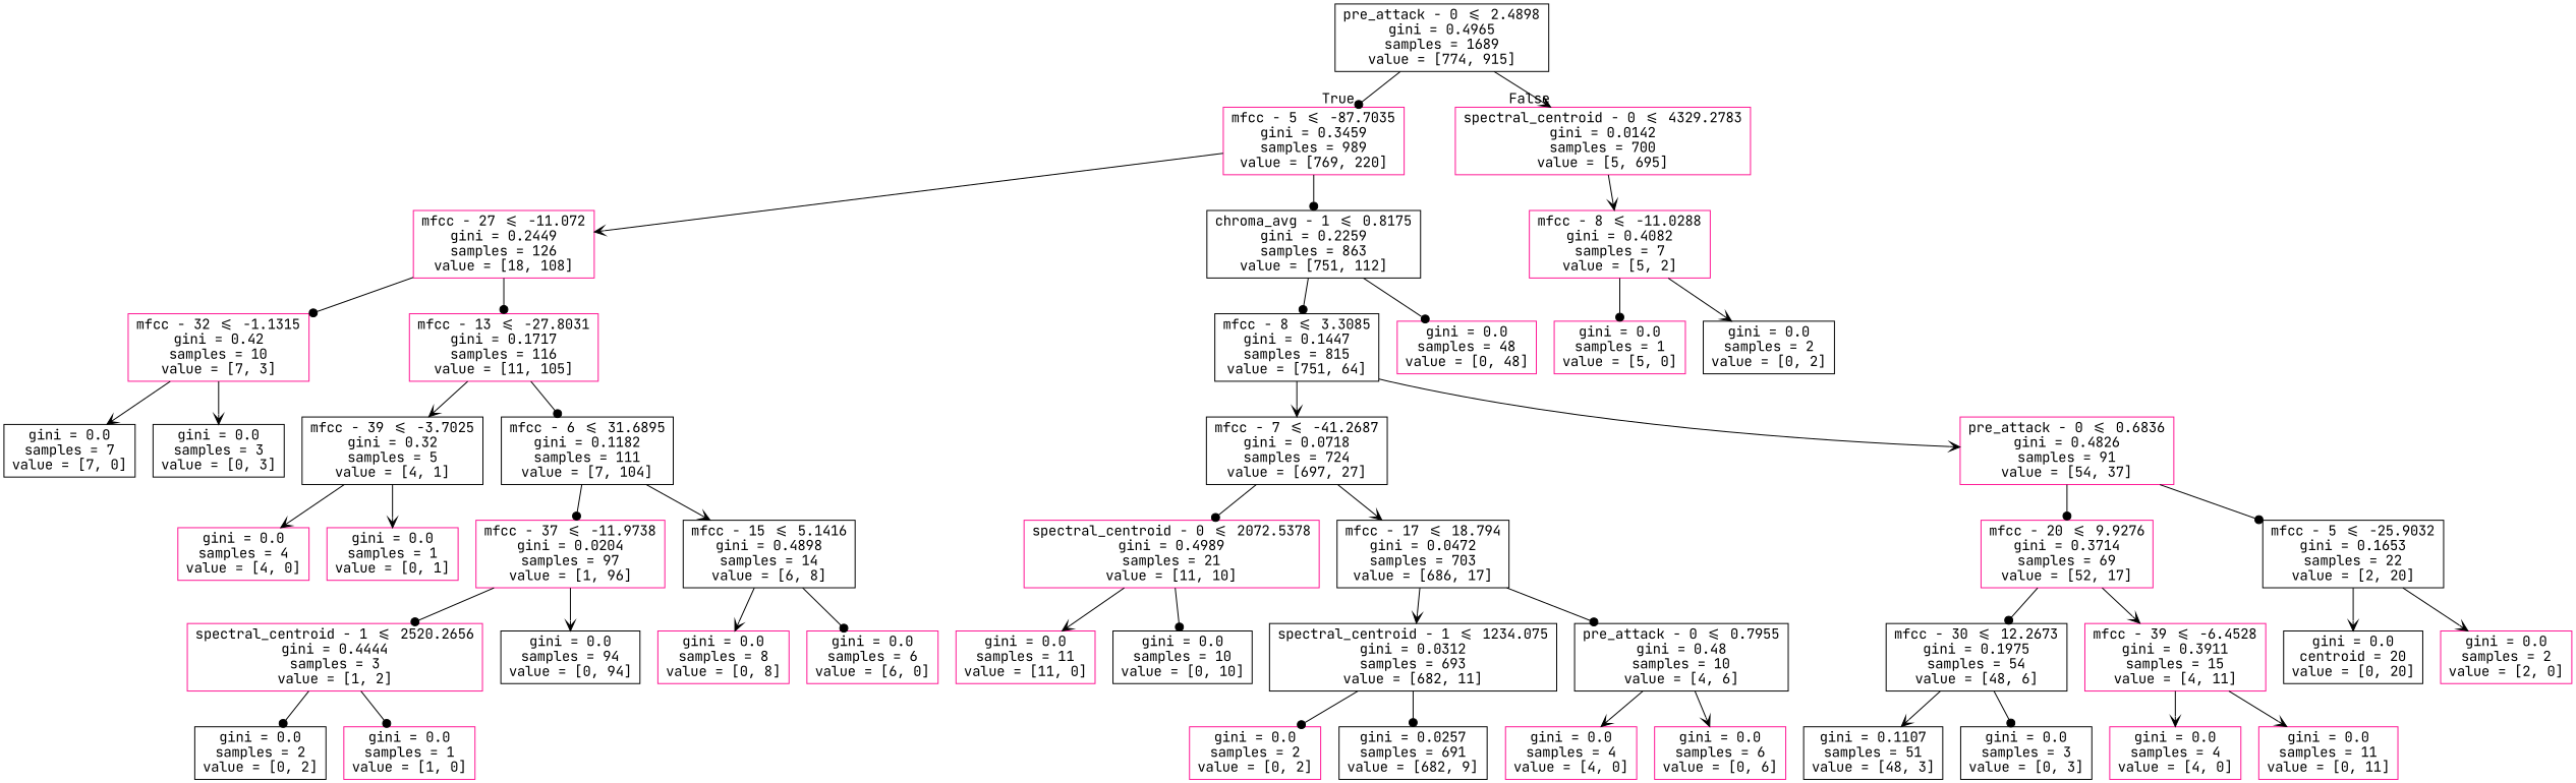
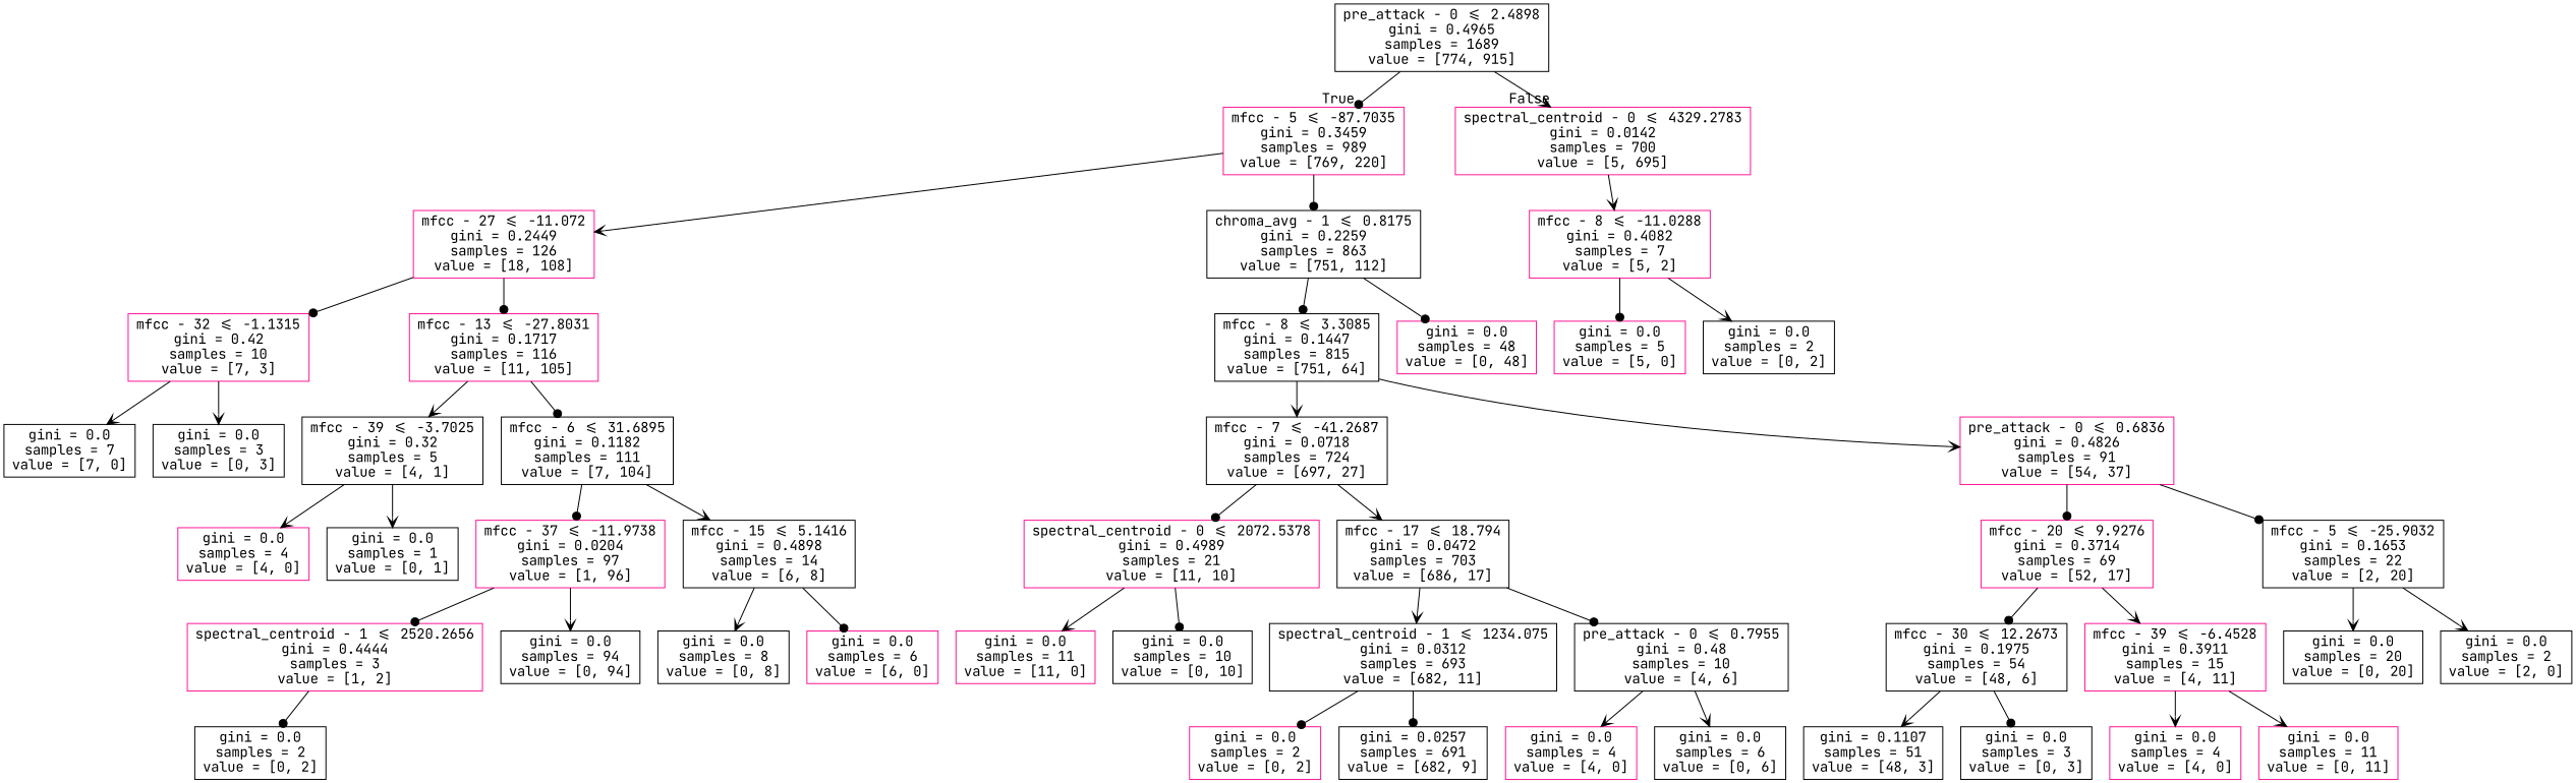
  digraph {
    fontname="JetBrains Mono"
    node [color=black fontname="JetBrains Mono" shape=box]
    edge [arrowhead=vee fontname="JetBrains Mono"]
    n1 [label="pre_attack - 0 <= 2.4898\ngini = 0.4965\nsamples = 1689\nvalue = [774, 915]"]
    n2 [color=deeppink label="mfcc - 5 <= -87.7035\ngini = 0.3459\nsamples = 989\nvalue = [769, 220]"]
    n3 [color=deeppink label="spectral_centroid - 0 <= 4329.2783\ngini = 0.0142\nsamples = 700\nvalue = [5, 695]"]
    n4 [color=deeppink label="mfcc - 27 <= -11.072\ngini = 0.2449\nsamples = 126\nvalue = [18, 108]"]
    n5 [label="chroma_avg - 1 <= 0.8175\ngini = 0.2259\nsamples = 863\nvalue = [751, 112]"]
    n6 [color=deeppink label="mfcc - 8 <= -11.0288\ngini = 0.4082\nsamples = 7\nvalue = [5, 2]"]
    n7 [color=deeppink label="mfcc - 32 <= -1.1315\ngini = 0.42\nsamples = 10\nvalue = [7, 3]"]
    n8 [color=deeppink label="mfcc - 13 <= -27.8031\ngini = 0.1717\nsamples = 116\nvalue = [11, 105]"]
    n9 [label="mfcc - 8 <= 3.3085\ngini = 0.1447\nsamples = 815\nvalue = [751, 64]"]
    n10 [color=deeppink label="gini = 0.0\nsamples = 48\nvalue = [0, 48]"]
    n11 [label="gini = 0.0\nsamples = 7\nvalue = [7, 0]"]
    n12 [label="gini = 0.0\nsamples = 3\nvalue = [0, 3]"]
    n13 [label="mfcc - 39 <= -3.7025\ngini = 0.32\nsamples = 5\nvalue = [4, 1]"]
    n14 [label="mfcc - 6 <= 31.6895\ngini = 0.1182\nsamples = 111\nvalue = [7, 104]"]
    n15 [color=deeppink label="gini = 0.0\nsamples = 4\nvalue = [4, 0]"]
-   n16 [color=deeppink label="gini = 0.0\nsamples = 1\nvalue = [0, 1]"]
+   n16 [label="gini = 0.0\nsamples = 1\nvalue = [0, 1]"]
    n17 [color=deeppink label="mfcc - 37 <= -11.9738\ngini = 0.0204\nsamples = 97\nvalue = [1, 96]"]
    n18 [label="mfcc - 15 <= 5.1416\ngini = 0.4898\nsamples = 14\nvalue = [6, 8]"]
    n19 [color=deeppink label="spectral_centroid - 1 <= 2520.2656\ngini = 0.4444\nsamples = 3\nvalue = [1, 2]"]
    n20 [label="gini = 0.0\nsamples = 94\nvalue = [0, 94]"]
-   n21 [color=deeppink label="gini = 0.0\nsamples = 8\nvalue = [0, 8]"]
+   n21 [label="gini = 0.0\nsamples = 8\nvalue = [0, 8]"]
    n22 [color=deeppink label="gini = 0.0\nsamples = 6\nvalue = [6, 0]"]
    n23 [label="gini = 0.0\nsamples = 2\nvalue = [0, 2]"]
-   n24 [color=deeppink label="gini = 0.0\nsamples = 1\nvalue = [1, 0]"]
    n25 [label="mfcc - 7 <= -41.2687\ngini = 0.0718\nsamples = 724\nvalue = [697, 27]"]
    n26 [color=deeppink label="pre_attack - 0 <= 0.6836\ngini = 0.4826\nsamples = 91\nvalue = [54, 37]"]
    n27 [color=deeppink label="spectral_centroid - 0 <= 2072.5378\ngini = 0.4989\nsamples = 21\nvalue = [11, 10]"]
    n28 [label="mfcc - 17 <= 18.794\ngini = 0.0472\nsamples = 703\nvalue = [686, 17]"]
    n29 [color=deeppink label="mfcc - 20 <= 9.9276\ngini = 0.3714\nsamples = 69\nvalue = [52, 17]"]
    n30 [label="mfcc - 5 <= -25.9032\ngini = 0.1653\nsamples = 22\nvalue = [2, 20]"]
    n31 [color=deeppink label="gini = 0.0\nsamples = 11\nvalue = [11, 0]"]
    n32 [label="gini = 0.0\nsamples = 10\nvalue = [0, 10]"]
    n33 [label="spectral_centroid - 1 <= 1234.075\ngini = 0.0312\nsamples = 693\nvalue = [682, 11]"]
    n34 [label="pre_attack - 0 <= 0.7955\ngini = 0.48\nsamples = 10\nvalue = [4, 6]"]
    n35 [color=deeppink label="gini = 0.0\nsamples = 2\nvalue = [0, 2]"]
    n36 [label="gini = 0.0257\nsamples = 691\nvalue = [682, 9]"]
    n37 [color=deeppink label="gini = 0.0\nsamples = 4\nvalue = [4, 0]"]
-   n38 [color=deeppink label="gini = 0.0\nsamples = 6\nvalue = [0, 6]"]
+   n38 [label="gini = 0.0\nsamples = 6\nvalue = [0, 6]"]
    n39 [label="mfcc - 30 <= 12.2673\ngini = 0.1975\nsamples = 54\nvalue = [48, 6]"]
    n40 [color=deeppink label="mfcc - 39 <= -6.4528\ngini = 0.3911\nsamples = 15\nvalue = [4, 11]"]
-   n41 [label="gini = 0.0\ncentroid = 20\nvalue = [0, 20]"]
-   n42 [color=deeppink label="gini = 0.0\nsamples = 2\nvalue = [2, 0]"]
+   n41 [label="gini = 0.0\nsamples = 20\nvalue = [0, 20]"]
+   n42 [label="gini = 0.0\nsamples = 2\nvalue = [2, 0]"]
    n43 [label="gini = 0.1107\nsamples = 51\nvalue = [48, 3]"]
    n44 [label="gini = 0.0\nsamples = 3\nvalue = [0, 3]"]
    n45 [color=deeppink label="gini = 0.0\nsamples = 4\nvalue = [4, 0]"]
    n46 [color=deeppink label="gini = 0.0\nsamples = 11\nvalue = [0, 11]"]
-   n47 [color=deeppink label="gini = 0.0\nsamples = 1\nvalue = [5, 0]"]
+   n47 [color=deeppink label="gini = 0.0\nsamples = 5\nvalue = [5, 0]"]
    n48 [label="gini = 0.0\nsamples = 2\nvalue = [0, 2]"]
    n1 -> n2 [arrowhead=dot headlabel=True labelangle=45 labeldistance=2.5]
    n1 -> n3 [headlabel=False labelangle=-45 labeldistance=2.5]
    n2 -> n4
    n2 -> n5 [arrowhead=dot]
    n3 -> n6
    n4 -> n7 [arrowhead=dot]
    n4 -> n8 [arrowhead=dot]
    n5 -> n9 [arrowhead=dot]
    n5 -> n10 [arrowhead=dot]
    n6 -> n47 [arrowhead=dot]
    n6 -> n48
    n7 -> n11
    n7 -> n12
    n8 -> n13
    n8 -> n14 [arrowhead=dot]
    n9 -> n25
    n9 -> n26
    n13 -> n15
    n13 -> n16
    n14 -> n17 [arrowhead=dot]
    n14 -> n18
    n17 -> n19 [arrowhead=dot]
    n17 -> n20
    n18 -> n21
    n18 -> n22 [arrowhead=dot]
    n19 -> n23 [arrowhead=dot]
-   n19 -> n24 [arrowhead=dot]
    n25 -> n27 [arrowhead=dot]
    n25 -> n28
    n26 -> n29 [arrowhead=dot]
    n26 -> n30 [arrowhead=dot]
    n27 -> n31
    n27 -> n32 [arrowhead=dot]
    n28 -> n33
    n28 -> n34 [arrowhead=dot]
    n29 -> n39 [arrowhead=dot]
    n29 -> n40
    n30 -> n41
    n30 -> n42
    n33 -> n35 [arrowhead=dot]
    n33 -> n36 [arrowhead=dot]
    n34 -> n37
    n34 -> n38
    n39 -> n43
    n39 -> n44 [arrowhead=dot]
    n40 -> n45
    n40 -> n46
  }
